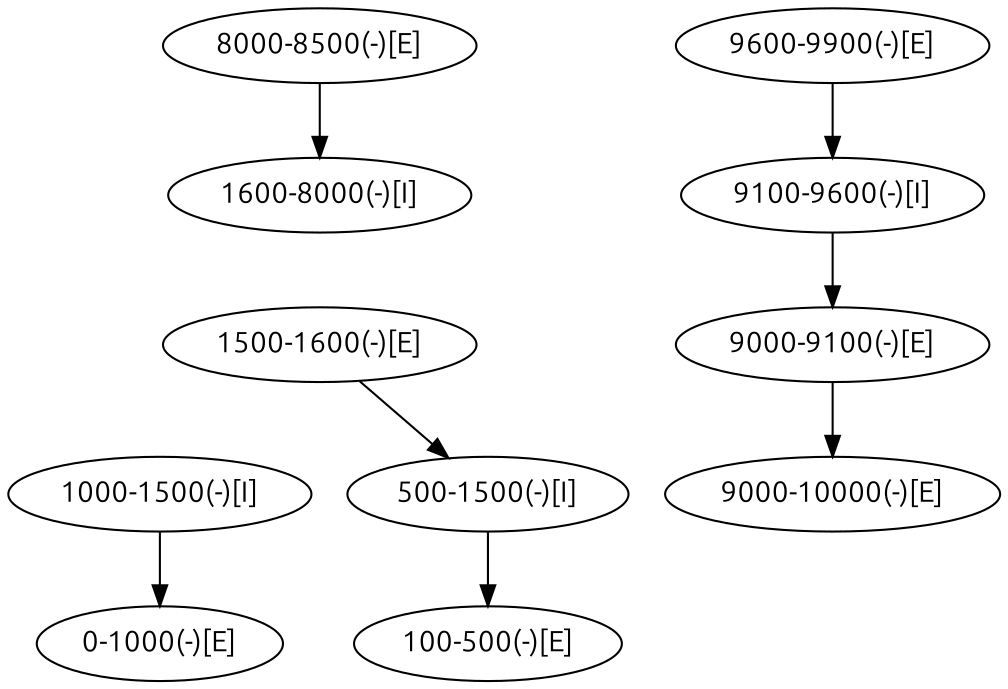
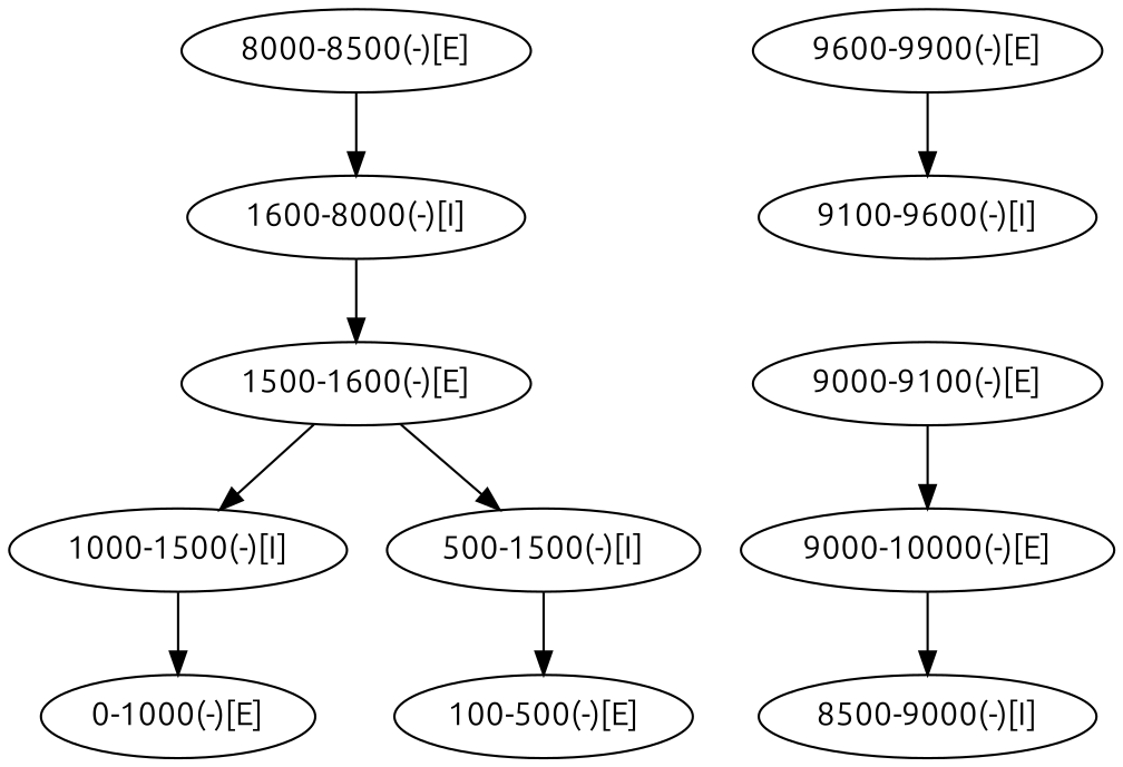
  strict digraph {
    fontname=Ubuntu
    node [fontname=Ubuntu ids="G1.1,G2.1"]
    edge [fontname=Ubuntu]
    "0-1000(-)[E]" [ids="G1.1.1"]
    "1500-1600(-)[E]" [ids="G1.1.2,G2.1.2"]
    "1600-8000(-)[I]"
    "1000-1500(-)[I]" [ids="G1.1"]
    "500-1500(-)[I]" [ids="G2.1"]
    "9000-10000(-)[E]" [ids="G1.1.4"]
+   "8500-9000(-)[I]"
    "8000-8500(-)[E]" [ids="G1.1.3,G2.1.3"]
    "9000-9100(-)[E]" [ids="G2.1.4"]
    "9600-9900(-)[E]" [ids="G2.1.5"]
    "9100-9600(-)[I]" [ids="G2.1"]
    "100-500(-)[E]" [ids="G2.1.1"]
+   "1500-1600(-)[E]" -> "1000-1500(-)[I]"
    "1500-1600(-)[E]" -> "500-1500(-)[I]"
+   "1600-8000(-)[I]" -> "1500-1600(-)[E]"
    "1000-1500(-)[I]" -> "0-1000(-)[E]"
    "500-1500(-)[I]" -> "100-500(-)[E]"
+   "9000-10000(-)[E]" -> "8500-9000(-)[I]"
    "8000-8500(-)[E]" -> "1600-8000(-)[I]"
    "9000-9100(-)[E]" -> "9000-10000(-)[E]"
    "9600-9900(-)[E]" -> "9100-9600(-)[I]"
-   "9100-9600(-)[I]" -> "9000-9100(-)[E]"
  }
